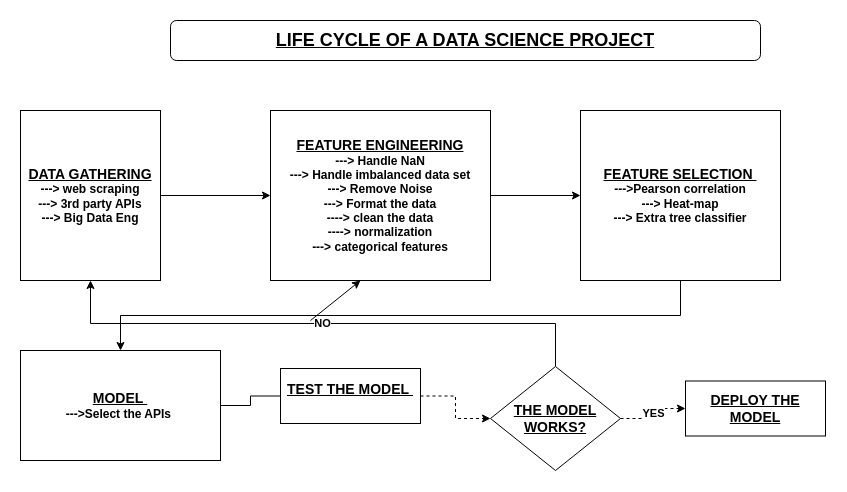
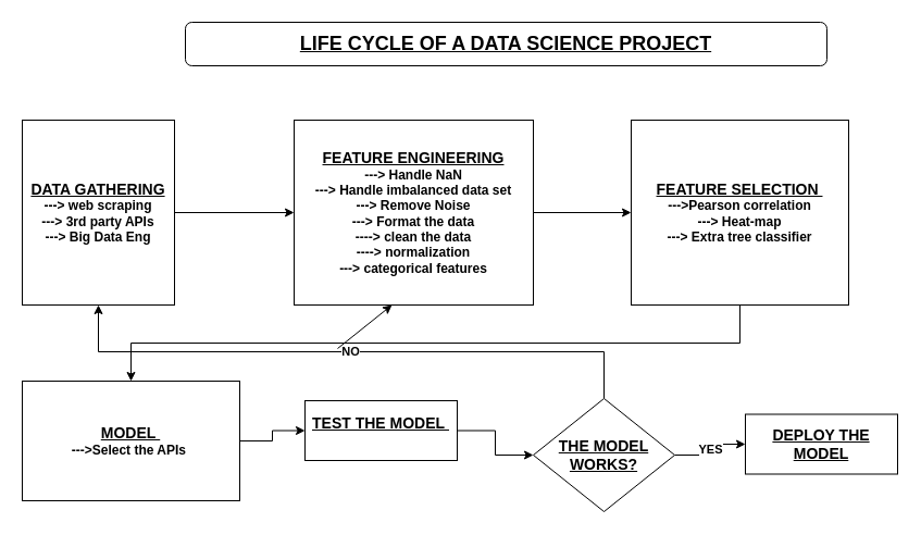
  <mxCell id="0" />
  <mxCell id="1" parent="0" />
  <mxCell id="2" value="&lt;b&gt;&lt;u&gt;&lt;font style=&quot;font-size: 18px&quot;&gt;LIFE CYCLE OF A DATA SCIENCE PROJECT&lt;/font&gt;&lt;/u&gt;&lt;/b&gt;" style="rounded=1;whiteSpace=wrap;html=1;" vertex="1" parent="1"><mxGeometry x="170" y="20" width="590" height="40" as="geometry" /></mxCell>
  <mxCell id="3" style="edgeStyle=orthogonalEdgeStyle;rounded=0;orthogonalLoop=1;jettySize=auto;html=1;exitX=1;exitY=0.5;exitDx=0;exitDy=0;entryX=0;entryY=0.5;entryDx=0;entryDy=0;" edge="1" parent="1" source="4" target="6"><mxGeometry relative="1" as="geometry" /></mxCell>
  <mxCell id="4" value="&lt;b&gt;&lt;u&gt;&lt;font style=&quot;font-size: 14px&quot;&gt;DATA GATHERING&lt;/font&gt;&lt;/u&gt;&lt;br&gt;---&amp;gt; web scraping&lt;br&gt;---&amp;gt; 3rd party APIs&lt;br&gt;---&amp;gt; Big Data Eng&lt;br&gt;&lt;/b&gt;" style="rounded=0;whiteSpace=wrap;html=1;" vertex="1" parent="1"><mxGeometry x="20" y="110" width="140" height="170" as="geometry" /></mxCell>
  <mxCell id="5" style="edgeStyle=orthogonalEdgeStyle;rounded=0;orthogonalLoop=1;jettySize=auto;html=1;exitX=1;exitY=0.5;exitDx=0;exitDy=0;entryX=0;entryY=0.5;entryDx=0;entryDy=0;" edge="1" parent="1" source="6" target="8"><mxGeometry relative="1" as="geometry" /></mxCell>
  <mxCell id="6" value="&lt;b&gt;&lt;u&gt;&lt;span style=&quot;font-size: 14px&quot;&gt;FEATURE ENGINEERING&lt;br&gt;&lt;/span&gt;&lt;/u&gt;---&amp;gt; Handle NaN&lt;br&gt;---&amp;gt; Handle imbalanced data set&lt;br&gt;---&amp;gt; Remove Noise&lt;br&gt;---&amp;gt; Format the data&lt;br&gt;----&amp;gt; clean the data&lt;br&gt;----&amp;gt; normalization&lt;br&gt;---&amp;gt; categorical features&lt;br&gt;&lt;/b&gt;" style="rounded=0;whiteSpace=wrap;html=1;" vertex="1" parent="1"><mxGeometry x="270" y="110" width="220" height="170" as="geometry" /></mxCell>
  <mxCell id="7" style="edgeStyle=orthogonalEdgeStyle;rounded=0;orthogonalLoop=1;jettySize=auto;html=1;exitX=0.5;exitY=1;exitDx=0;exitDy=0;" edge="1" parent="1" source="8" target="10"><mxGeometry relative="1" as="geometry" /></mxCell>
  <mxCell id="8" value="&lt;b&gt;&lt;span style=&quot;font-size: 14px&quot;&gt;&lt;u&gt;FEATURE SELECTION&amp;nbsp;&lt;br&gt;&lt;/u&gt;&lt;/span&gt;---&amp;gt;Pearson correlation&lt;br&gt;---&amp;gt;&amp;nbsp;Heat-map&lt;br&gt;---&amp;gt; Extra tree classifier&lt;br&gt;&lt;/b&gt;" style="rounded=0;whiteSpace=wrap;html=1;" vertex="1" parent="1"><mxGeometry x="580" y="110" width="200" height="170" as="geometry" /></mxCell>
- <mxCell id="9" style="edgeStyle=orthogonalEdgeStyle;rounded=0;orthogonalLoop=1;jettySize=auto;html=1;exitX=1;exitY=0.5;exitDx=0;exitDy=0;entryX=0;entryY=0.5;entryDx=0;entryDy=0;endArrow=none;" edge="1" parent="1" source="10" target="12"><mxGeometry relative="1" as="geometry" /></mxCell>
+ <mxCell id="9" style="edgeStyle=orthogonalEdgeStyle;rounded=0;orthogonalLoop=1;jettySize=auto;html=1;exitX=1;exitY=0.5;exitDx=0;exitDy=0;entryX=0;entryY=0.5;entryDx=0;entryDy=0;" edge="1" parent="1" source="10" target="12"><mxGeometry relative="1" as="geometry" /></mxCell>
  <mxCell id="10" value="&lt;b&gt;&lt;span style=&quot;font-size: 14px&quot;&gt;&lt;u&gt;MODEL&amp;nbsp;&lt;br&gt;&lt;/u&gt;&lt;/span&gt;---&amp;gt;Select the APIs&amp;nbsp;&lt;br&gt;&lt;/b&gt;" style="rounded=0;whiteSpace=wrap;html=1;" vertex="1" parent="1"><mxGeometry x="20" y="350" width="200" height="110" as="geometry" /></mxCell>
- <mxCell id="11" style="edgeStyle=orthogonalEdgeStyle;rounded=0;orthogonalLoop=1;jettySize=auto;html=1;exitX=1;exitY=0.5;exitDx=0;exitDy=0;entryX=0;entryY=0.5;entryDx=0;entryDy=0;dashed=1;" edge="1" parent="1" source="12" target="15"><mxGeometry relative="1" as="geometry" /></mxCell>
+ <mxCell id="11" style="edgeStyle=orthogonalEdgeStyle;rounded=0;orthogonalLoop=1;jettySize=auto;html=1;exitX=1;exitY=0.5;exitDx=0;exitDy=0;entryX=0;entryY=0.5;entryDx=0;entryDy=0;" edge="1" parent="1" source="12" target="15"><mxGeometry relative="1" as="geometry" /></mxCell>
  <mxCell id="12" value="&lt;b&gt;&lt;span style=&quot;font-size: 14px&quot;&gt;&lt;u&gt;TEST THE MODEL&amp;nbsp;&lt;br&gt;&lt;/u&gt;&lt;/span&gt;&amp;nbsp;&lt;br&gt;&lt;/b&gt;" style="rounded=0;whiteSpace=wrap;html=1;" vertex="1" parent="1"><mxGeometry x="280" y="368" width="140" height="55" as="geometry" /></mxCell>
  <mxCell id="13" value="NO" style="edgeStyle=orthogonalEdgeStyle;rounded=0;orthogonalLoop=1;jettySize=auto;html=1;exitX=0.5;exitY=0;exitDx=0;exitDy=0;entryX=0.5;entryY=1;entryDx=0;entryDy=0;fontStyle=1" edge="1" parent="1" source="15" target="4"><mxGeometry relative="1" as="geometry"><Array as="points"><mxPoint x="555" y="323" /><mxPoint x="90" y="323" /></Array></mxGeometry></mxCell>
- <mxCell id="14" value="YES" style="edgeStyle=orthogonalEdgeStyle;rounded=0;orthogonalLoop=1;jettySize=auto;html=1;exitX=1;exitY=0.5;exitDx=0;exitDy=0;entryX=0;entryY=0.5;entryDx=0;entryDy=0;fontStyle=1;dashed=1;" edge="1" parent="1" source="15" target="17"><mxGeometry relative="1" as="geometry" /></mxCell>
+ <mxCell id="14" value="YES" style="edgeStyle=orthogonalEdgeStyle;rounded=0;orthogonalLoop=1;jettySize=auto;html=1;exitX=1;exitY=0.5;exitDx=0;exitDy=0;entryX=0;entryY=0.5;entryDx=0;entryDy=0;fontStyle=1" edge="1" parent="1" source="15" target="17"><mxGeometry relative="1" as="geometry" /></mxCell>
  <mxCell id="15" value="&lt;font style=&quot;font-size: 14px&quot;&gt;&lt;b&gt;&lt;u&gt;THE MODEL WORKS?&lt;/u&gt;&lt;/b&gt;&lt;/font&gt;" style="rhombus;whiteSpace=wrap;html=1;" vertex="1" parent="1"><mxGeometry x="490" y="366" width="130" height="104" as="geometry" /></mxCell>
  <mxCell id="16" value="" style="endArrow=classic;html=1;" edge="1" parent="1"><mxGeometry width="50" height="50" relative="1" as="geometry"><mxPoint x="310" y="320" as="sourcePoint" /><mxPoint x="360" y="280" as="targetPoint" /></mxGeometry></mxCell>
  <mxCell id="17" value="&lt;b&gt;&lt;span style=&quot;font-size: 14px&quot;&gt;&lt;u&gt;DEPLOY THE MODEL&lt;/u&gt;&lt;/span&gt;&lt;br&gt;&lt;/b&gt;" style="rounded=0;whiteSpace=wrap;html=1;" vertex="1" parent="1"><mxGeometry x="685" y="380.5" width="140" height="55" as="geometry" /></mxCell>
